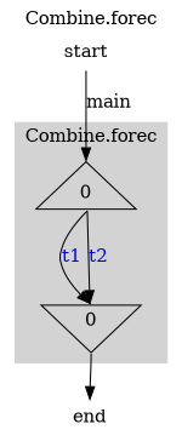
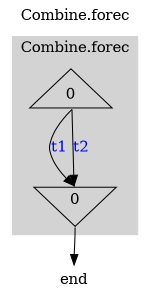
  digraph {
    label="Combine.forec"
    labeljust=c
    labelloc=t
    ordering=out
    node [fixedsize=true shape=plaintext]
    edge [headport=n tailport=s]
-   start [height=0.4 width=1.1]
    n2 [height=0.7 label=0 shape=triangle width=1.1]
    n3 [height=0.7 label=0 shape=invtriangle width=1.1]
    end [height=0.4 width=1.1]
    subgraph sub_1 {
    }
    subgraph sub_2 {
-     start
      n2
      n3
      end
    }
    subgraph cluster_3 {
      color=lightgrey
      style=filled
      n2
      n3
    }
-   start -> n2 [style=invis headport="" tailport=""]
-   start -> n2 [label=main weight=2]
    n2 -> n3 [fontcolor=blue label=t1 samehead=0 sametail=0]
    n2 -> n3 [fontcolor=blue label=t2 samehead=0 sametail=0]
    n3 -> end [style=invis headport="" tailport=""]
    n3 -> end
  }
